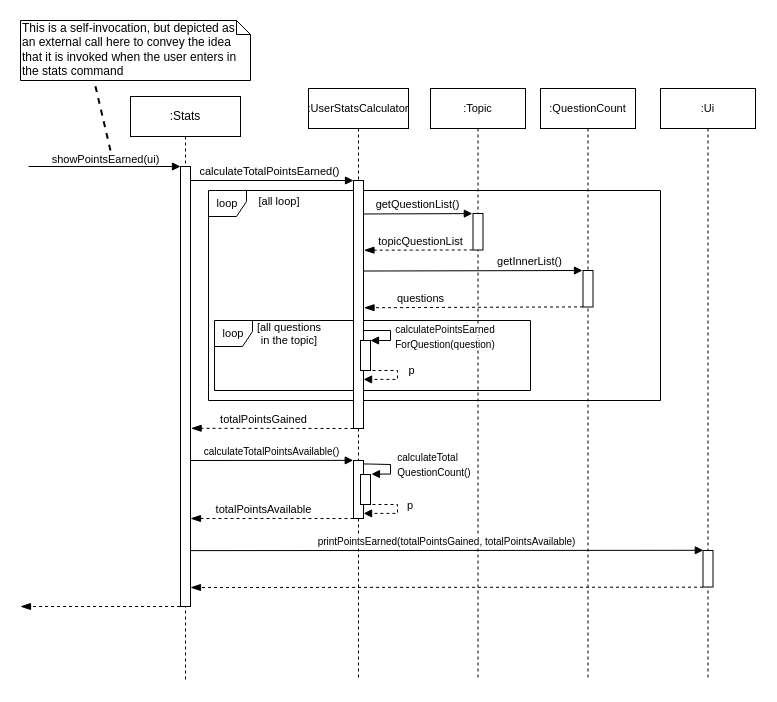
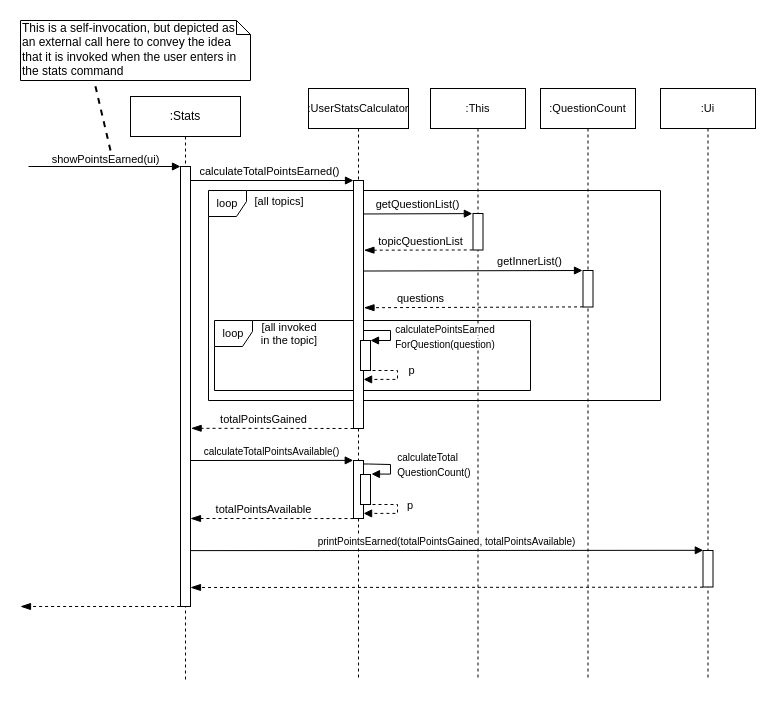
  <mxCell id="0" />
  <mxCell id="1" parent="0" />
  <mxCell id="2" value="loop" style="shape=umlFrame;whiteSpace=wrap;html=1;fontSize=11;width=38;height=26;" parent="1" vertex="1"><mxGeometry x="208" y="190" width="452" height="210" as="geometry" /></mxCell>
  <mxCell id="3" value=":QuestionCount" style="shape=umlLifeline;perimeter=lifelinePerimeter;whiteSpace=wrap;html=1;container=1;collapsible=0;recursiveResize=0;outlineConnect=0;fontSize=11;" parent="1" vertex="1"><mxGeometry x="540" y="88" width="95" height="592" as="geometry" /></mxCell>
  <mxCell id="4" value="" style="html=1;points=[];perimeter=orthogonalPerimeter;fontSize=11;" parent="3" vertex="1"><mxGeometry x="42.5" y="182" width="10" height="36.5" as="geometry" /></mxCell>
  <mxCell id="5" value="loop" style="shape=umlFrame;whiteSpace=wrap;html=1;fontSize=11;width=38;height=26;" parent="1" vertex="1"><mxGeometry x="214" y="320" width="316" height="70" as="geometry" /></mxCell>
- <mxCell id="6" value="[all loop]" style="text;align=center;fontStyle=0;verticalAlign=middle;spacingLeft=3;spacingRight=3;strokeColor=none;rotatable=0;points=[[0,0.5],[1,0.5]];portConstraint=eastwest;fontSize=11;" parent="1" vertex="1"><mxGeometry x="190" y="187" width="178" height="26" as="geometry" /></mxCell>
+ <mxCell id="6" value="[all topics]" style="text;align=center;fontStyle=0;verticalAlign=middle;spacingLeft=3;spacingRight=3;strokeColor=none;rotatable=0;points=[[0,0.5],[1,0.5]];portConstraint=eastwest;fontSize=11;" parent="1" vertex="1"><mxGeometry x="190" y="187" width="178" height="26" as="geometry" /></mxCell>
  <mxCell id="7" value=":UserStatsCalculator" style="shape=umlLifeline;perimeter=lifelinePerimeter;whiteSpace=wrap;html=1;container=1;collapsible=0;recursiveResize=0;outlineConnect=0;fontSize=11;" parent="1" vertex="1"><mxGeometry x="308" y="88" width="100" height="592" as="geometry" /></mxCell>
  <mxCell id="8" value="" style="html=1;points=[];perimeter=orthogonalPerimeter;fontSize=11;" parent="7" vertex="1"><mxGeometry x="45" y="92" width="10" height="248" as="geometry" /></mxCell>
  <mxCell id="9" value="" style="html=1;points=[];perimeter=orthogonalPerimeter;fontSize=11;" parent="7" vertex="1"><mxGeometry x="45" y="372" width="10" height="58" as="geometry" /></mxCell>
  <mxCell id="10" value="calculateTotalPointsEarned()" style="html=1;verticalAlign=bottom;endArrow=block;entryX=0;entryY=0;fontSize=11;" parent="1" source="16" target="8" edge="1"><mxGeometry relative="1" as="geometry"><mxPoint x="206" y="204" as="sourcePoint" /></mxGeometry></mxCell>
  <mxCell id="11" value="totalPointsGained" style="html=1;verticalAlign=bottom;endArrow=blockThin;dashed=1;endSize=8;exitX=0.003;exitY=1;fontSize=11;exitDx=0;exitDy=0;exitPerimeter=0;endFill=1;entryX=1.065;entryY=0.595;entryDx=0;entryDy=0;entryPerimeter=0;" parent="1" source="8" target="17" edge="1"><mxGeometry x="0.104" relative="1" as="geometry"><mxPoint x="190" y="427" as="targetPoint" /><mxPoint as="offset" /></mxGeometry></mxCell>
  <mxCell id="12" value="topicQuestionList" style="html=1;verticalAlign=bottom;endArrow=blockThin;dashed=1;endSize=8;exitX=-0.031;exitY=0.999;endFill=1;entryX=1.046;entryY=0.281;entryDx=0;entryDy=0;entryPerimeter=0;exitDx=0;exitDy=0;exitPerimeter=0;" parent="1" source="14" target="8" edge="1"><mxGeometry x="-0.047" relative="1" as="geometry"><mxPoint x="360" y="236" as="targetPoint" /><mxPoint as="offset" /></mxGeometry></mxCell>
- <mxCell id="13" value=":Topic" style="shape=umlLifeline;perimeter=lifelinePerimeter;whiteSpace=wrap;html=1;container=1;collapsible=0;recursiveResize=0;outlineConnect=0;fontSize=11;" parent="1" vertex="1"><mxGeometry x="430" y="88" width="95" height="592" as="geometry" /></mxCell>
+ <mxCell id="13" value=":This" style="shape=umlLifeline;perimeter=lifelinePerimeter;whiteSpace=wrap;html=1;container=1;collapsible=0;recursiveResize=0;outlineConnect=0;fontSize=11;" parent="1" vertex="1"><mxGeometry x="430" y="88" width="95" height="592" as="geometry" /></mxCell>
  <mxCell id="14" value="" style="html=1;points=[];perimeter=orthogonalPerimeter;fontSize=11;" parent="13" vertex="1"><mxGeometry x="42.5" y="125" width="10" height="36.5" as="geometry" /></mxCell>
  <mxCell id="15" value="&amp;nbsp;&lt;br&gt;" style="edgeStyle=orthogonalEdgeStyle;html=1;align=left;spacingLeft=2;endArrow=block;rounded=0;dashed=1;entryX=1.009;entryY=0.802;entryDx=0;entryDy=0;entryPerimeter=0;" parent="1" target="8" edge="1"><mxGeometry x="-0.194" y="31" relative="1" as="geometry"><mxPoint x="372" y="370" as="sourcePoint" /><Array as="points"><mxPoint x="397" y="370" /><mxPoint x="397" y="379" /></Array><mxPoint x="368" y="378" as="targetPoint" /><mxPoint y="-4" as="offset" /></mxGeometry></mxCell>
  <mxCell id="16" value=":Stats" style="shape=umlLifeline;perimeter=lifelinePerimeter;whiteSpace=wrap;html=1;container=1;collapsible=0;recursiveResize=0;outlineConnect=0;" parent="1" vertex="1"><mxGeometry x="130" y="96" width="110" height="584" as="geometry" /></mxCell>
  <mxCell id="17" value="" style="html=1;points=[];perimeter=orthogonalPerimeter;" parent="16" vertex="1"><mxGeometry x="50" y="70" width="10" height="440" as="geometry" /></mxCell>
  <mxCell id="18" value="" style="html=1;verticalAlign=bottom;endArrow=block;entryX=0;entryY=0;" parent="16" target="17" edge="1"><mxGeometry relative="1" as="geometry"><mxPoint x="-102" y="70" as="sourcePoint" /></mxGeometry></mxCell>
  <mxCell id="19" value="showPointsEarned(ui)" style="edgeLabel;html=1;align=center;verticalAlign=middle;resizable=0;points=[];" parent="18" vertex="1" connectable="0"><mxGeometry x="0.101" relative="1" as="geometry"><mxPoint x="-7.9" y="-8" as="offset" /></mxGeometry></mxCell>
  <mxCell id="20" value="" style="html=1;verticalAlign=bottom;endArrow=blockThin;dashed=1;endSize=8;endFill=1;exitX=-0.04;exitY=1;exitDx=0;exitDy=0;exitPerimeter=0;" parent="16" source="17" edge="1"><mxGeometry relative="1" as="geometry"><mxPoint x="-110" y="510" as="targetPoint" /><mxPoint x="50" y="514" as="sourcePoint" /></mxGeometry></mxCell>
  <mxCell id="21" value="getQuestionList()" style="html=1;verticalAlign=bottom;endArrow=block;fontSize=11;entryX=-0.065;entryY=0.003;entryDx=0;entryDy=0;entryPerimeter=0;exitX=1.019;exitY=0.135;exitDx=0;exitDy=0;exitPerimeter=0;" parent="1" source="8" target="14" edge="1"><mxGeometry relative="1" as="geometry"><mxPoint x="364" y="214" as="sourcePoint" /><mxPoint x="470" y="210" as="targetPoint" /></mxGeometry></mxCell>
  <mxCell id="22" value="getInnerList()" style="html=1;verticalAlign=bottom;endArrow=block;fontSize=11;exitX=1.032;exitY=0.365;exitDx=0;exitDy=0;exitPerimeter=0;" parent="1" source="8" edge="1"><mxGeometry x="0.522" relative="1" as="geometry"><mxPoint x="360" y="280" as="sourcePoint" /><mxPoint x="582" y="270" as="targetPoint" /><mxPoint as="offset" /></mxGeometry></mxCell>
  <mxCell id="23" value="questions" style="html=1;verticalAlign=bottom;endArrow=blockThin;dashed=1;endSize=8;endFill=1;entryX=1.052;entryY=0.513;entryDx=0;entryDy=0;entryPerimeter=0;exitX=0.003;exitY=0.997;exitDx=0;exitDy=0;exitPerimeter=0;" parent="1" source="4" target="8" edge="1"><mxGeometry x="0.484" relative="1" as="geometry"><mxPoint x="368" y="300.004" as="targetPoint" /><mxPoint as="offset" /><mxPoint x="477.94" y="300.339" as="sourcePoint" /></mxGeometry></mxCell>
- <mxCell id="24" value="[all questions &#10;in the topic]" style="text;align=center;fontStyle=0;verticalAlign=middle;spacingLeft=3;spacingRight=3;strokeColor=none;rotatable=0;points=[[0,0.5],[1,0.5]];portConstraint=eastwest;fontSize=11;" parent="1" vertex="1"><mxGeometry x="200" y="320" width="178" height="26" as="geometry" /></mxCell>
+ <mxCell id="24" value="[all invoked &#10;in the topic]" style="text;align=center;fontStyle=0;verticalAlign=middle;spacingLeft=3;spacingRight=3;strokeColor=none;rotatable=0;points=[[0,0.5],[1,0.5]];portConstraint=eastwest;fontSize=11;" parent="1" vertex="1"><mxGeometry x="200" y="320" width="178" height="26" as="geometry" /></mxCell>
  <mxCell id="25" value="" style="html=1;points=[];perimeter=orthogonalPerimeter;" parent="1" vertex="1"><mxGeometry x="360" y="340" width="10" height="30" as="geometry" /></mxCell>
  <mxCell id="26" value="" style="edgeStyle=orthogonalEdgeStyle;html=1;align=left;spacingLeft=2;endArrow=block;rounded=0;entryX=1;entryY=0;" parent="1" target="25" edge="1"><mxGeometry x="0.298" y="-20" relative="1" as="geometry"><mxPoint x="363" y="330" as="sourcePoint" /><Array as="points"><mxPoint x="363" y="330" /><mxPoint x="390" y="330" /><mxPoint x="390" y="340" /></Array><mxPoint x="20" y="20" as="offset" /></mxGeometry></mxCell>
  <mxCell id="27" value="&lt;font style=&quot;font-size: 10px&quot;&gt;&lt;span style=&quot;text-align: left ; background-color: rgb(255 , 255 , 255)&quot;&gt;calculatePointsEarned&lt;/span&gt;&lt;br style=&quot;text-align: left&quot;&gt;&lt;span style=&quot;text-align: left ; background-color: rgb(255 , 255 , 255)&quot;&gt;ForQuestion(question)&lt;/span&gt;&lt;/font&gt;" style="text;html=1;strokeColor=none;fillColor=none;align=center;verticalAlign=middle;whiteSpace=wrap;rounded=0;rotation=0;" parent="1" vertex="1"><mxGeometry x="368" y="326" width="154" height="20" as="geometry" /></mxCell>
  <mxCell id="28" value="&lt;div style=&quot;text-align: left&quot;&gt;&lt;span style=&quot;font-size: 11px ; background-color: rgb(255 , 255 , 255)&quot;&gt;p&lt;/span&gt;&lt;/div&gt;" style="text;html=1;strokeColor=none;fillColor=none;align=center;verticalAlign=middle;whiteSpace=wrap;rounded=0;rotation=0;" parent="1" vertex="1"><mxGeometry x="400" y="360" width="23" height="20" as="geometry" /></mxCell>
  <mxCell id="29" value="&lt;font style=&quot;font-size: 10px&quot;&gt;calculateTotalPointsAvailable()&lt;/font&gt;" style="html=1;verticalAlign=bottom;endArrow=block;fontSize=11;entryX=-0.027;entryY=-0.002;entryDx=0;entryDy=0;entryPerimeter=0;" parent="1" target="9" edge="1"><mxGeometry relative="1" as="geometry"><mxPoint x="190" y="460" as="sourcePoint" /><mxPoint x="352" y="461" as="targetPoint" /></mxGeometry></mxCell>
  <mxCell id="30" value="&amp;nbsp;&lt;br&gt;" style="edgeStyle=orthogonalEdgeStyle;html=1;align=left;spacingLeft=2;endArrow=block;rounded=0;dashed=1;entryX=1.009;entryY=0.802;entryDx=0;entryDy=0;entryPerimeter=0;" parent="1" edge="1"><mxGeometry x="-0.194" y="31" relative="1" as="geometry"><mxPoint x="372" y="504" as="sourcePoint" /><Array as="points"><mxPoint x="397" y="504" /><mxPoint x="397" y="513" /></Array><mxPoint x="363.09" y="512.896" as="targetPoint" /><mxPoint y="-4" as="offset" /></mxGeometry></mxCell>
  <mxCell id="31" value="" style="html=1;points=[];perimeter=orthogonalPerimeter;" parent="1" vertex="1"><mxGeometry x="360" y="474" width="10" height="30" as="geometry" /></mxCell>
  <mxCell id="32" value="&lt;div style=&quot;text-align: left&quot;&gt;&lt;span style=&quot;font-size: 10px ; background-color: rgb(255 , 255 , 255)&quot;&gt;calculateTotal&lt;/span&gt;&lt;/div&gt;&lt;div style=&quot;text-align: left&quot;&gt;&lt;span style=&quot;font-size: 10px ; background-color: rgb(255 , 255 , 255)&quot;&gt;QuestionCount()&lt;/span&gt;&lt;/div&gt;" style="text;html=1;strokeColor=none;fillColor=none;align=center;verticalAlign=middle;whiteSpace=wrap;rounded=0;rotation=0;" parent="1" vertex="1"><mxGeometry x="357" y="454" width="154" height="20" as="geometry" /></mxCell>
  <mxCell id="33" value="" style="edgeStyle=orthogonalEdgeStyle;html=1;align=left;spacingLeft=2;endArrow=block;rounded=0;entryX=1.098;entryY=-0.015;exitX=0.963;exitY=0.06;exitDx=0;exitDy=0;exitPerimeter=0;entryDx=0;entryDy=0;entryPerimeter=0;" parent="1" source="9" target="31" edge="1"><mxGeometry x="0.298" y="-20" relative="1" as="geometry"><mxPoint x="368" y="464" as="sourcePoint" /><Array as="points"><mxPoint x="368" y="464" /><mxPoint x="390" y="464" /><mxPoint x="390" y="474" /></Array><mxPoint x="375" y="474" as="targetPoint" /><mxPoint x="20" y="20" as="offset" /></mxGeometry></mxCell>
  <mxCell id="34" value="totalPointsAvailable" style="html=1;verticalAlign=bottom;endArrow=blockThin;dashed=1;endSize=8;exitX=-0.003;exitY=1.001;fontSize=11;exitDx=0;exitDy=0;exitPerimeter=0;endFill=1;" parent="1" source="9" edge="1"><mxGeometry x="0.104" relative="1" as="geometry"><mxPoint x="190" y="518" as="targetPoint" /><mxPoint x="347.73" y="530" as="sourcePoint" /><mxPoint as="offset" /></mxGeometry></mxCell>
  <mxCell id="35" value="&lt;div style=&quot;text-align: left&quot;&gt;&lt;span style=&quot;font-size: 11px ; background-color: rgb(255 , 255 , 255)&quot;&gt;p&lt;/span&gt;&lt;/div&gt;" style="text;html=1;strokeColor=none;fillColor=none;align=center;verticalAlign=middle;whiteSpace=wrap;rounded=0;rotation=0;" parent="1" vertex="1"><mxGeometry x="400" y="500" width="20" height="10" as="geometry" /></mxCell>
  <mxCell id="36" value=":Ui" style="shape=umlLifeline;perimeter=lifelinePerimeter;whiteSpace=wrap;html=1;container=1;collapsible=0;recursiveResize=0;outlineConnect=0;fontSize=11;" parent="1" vertex="1"><mxGeometry x="660" y="88" width="95" height="592" as="geometry" /></mxCell>
  <mxCell id="37" value="" style="html=1;points=[];perimeter=orthogonalPerimeter;fontSize=11;" parent="36" vertex="1"><mxGeometry x="42.5" y="462" width="10" height="36.5" as="geometry" /></mxCell>
  <mxCell id="38" value="&lt;font style=&quot;font-size: 10px&quot;&gt;printPointsEarned(totalPointsGained, totalPointsAvailable)&lt;/font&gt;" style="html=1;verticalAlign=bottom;endArrow=block;fontSize=11;entryX=0.032;entryY=-0.005;entryDx=0;entryDy=0;entryPerimeter=0;" parent="1" target="37" edge="1"><mxGeometry relative="1" as="geometry"><mxPoint x="190" y="550.12" as="sourcePoint" /><mxPoint x="700" y="550" as="targetPoint" /></mxGeometry></mxCell>
  <mxCell id="39" value="" style="html=1;verticalAlign=bottom;endArrow=blockThin;dashed=1;endSize=8;fontSize=11;endFill=1;exitX=0.003;exitY=1.005;exitDx=0;exitDy=0;exitPerimeter=0;" parent="1" source="37" edge="1"><mxGeometry x="0.104" relative="1" as="geometry"><mxPoint x="190" y="587" as="targetPoint" /><mxPoint x="357" y="581.058" as="sourcePoint" /><mxPoint as="offset" /></mxGeometry></mxCell>
  <mxCell id="40" value="This is a self-invocation, but depicted as an external call here to convey the idea that it is invoked when the user enters in the stats command" style="shape=note;whiteSpace=wrap;html=1;size=14;verticalAlign=top;align=left;spacingTop=-6;" parent="1" vertex="1"><mxGeometry x="20" y="20" width="230" height="60" as="geometry" /></mxCell>
  <mxCell id="41" value="" style="endArrow=none;dashed=1;html=1;strokeWidth=2;entryX=0.321;entryY=1.017;entryDx=0;entryDy=0;entryPerimeter=0;" parent="1" target="40" edge="1"><mxGeometry width="50" height="50" relative="1" as="geometry"><mxPoint x="110" y="150" as="sourcePoint" /><mxPoint x="100" y="88" as="targetPoint" /></mxGeometry></mxCell>
